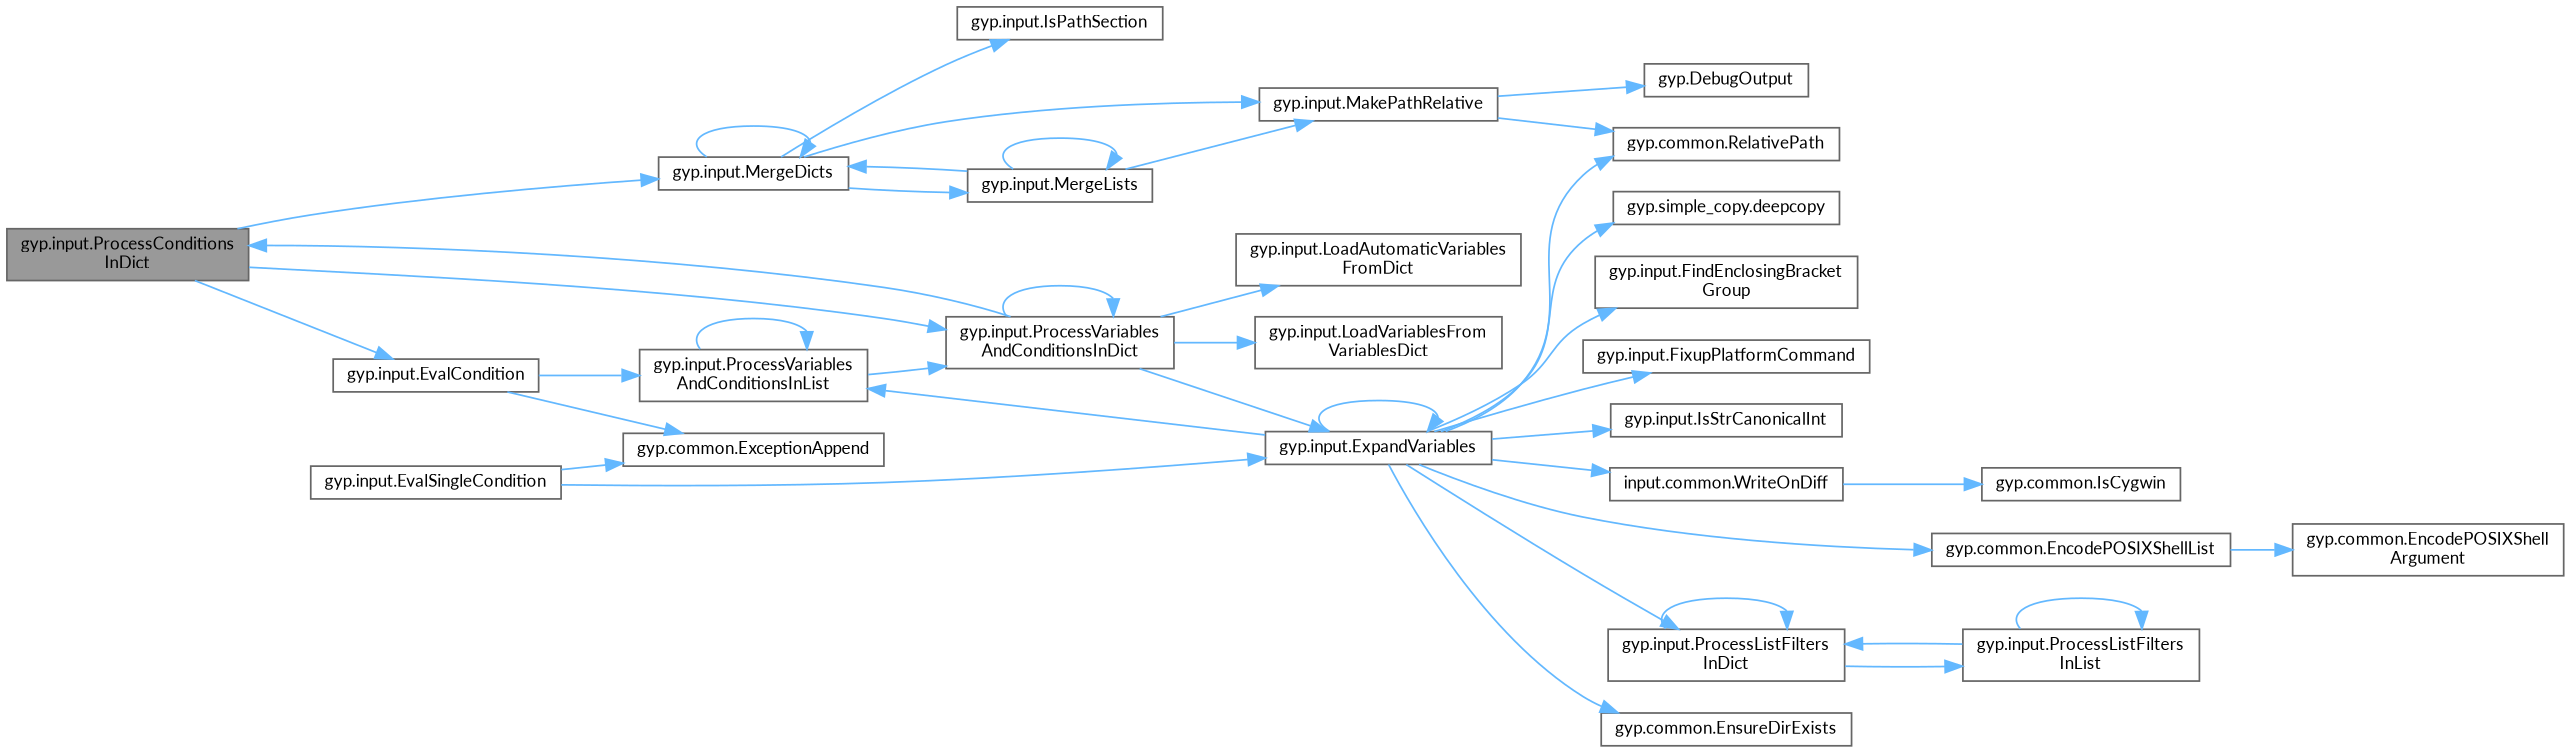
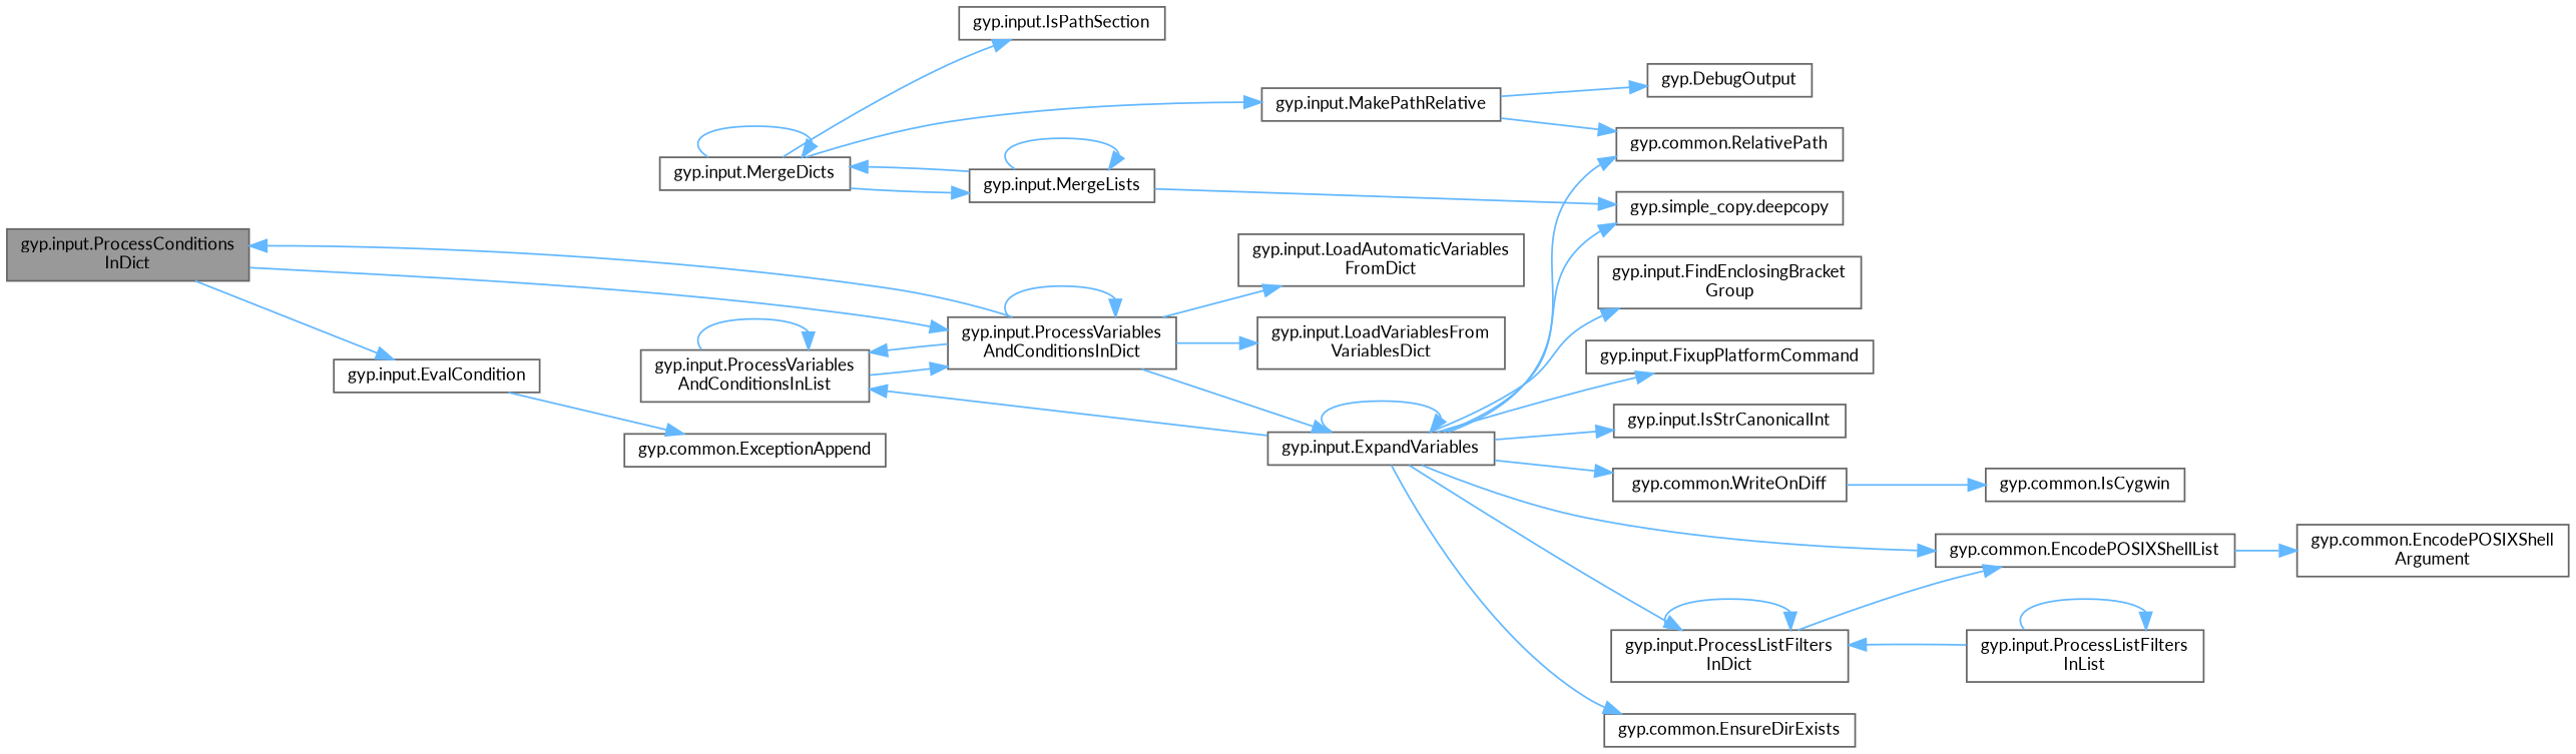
  digraph {
    fontname=Lato
    rankdir=LR
    node [color=grey40 fillcolor=white fontname=Lato fontsize=10 shape=box style=filled]
    edge [color=steelblue1 fontname=Lato fontsize=10 labelfontname=Helvetica labelfontsize=10 style=solid]
    n1 [color=gray40 fillcolor=grey60 fontcolor=black height=0.2 label="gyp.input.ProcessConditions\lInDict" width=0.4]
    n2 [height=0.2 label="gyp.input.EvalCondition" width=0.4]
    n3 [height=0.2 label="gyp.input.ProcessVariables\lAndConditionsInDict" width=0.4]
    n4 [height=0.2 label="gyp.input.MergeDicts" width=0.4]
    n5 [height=0.2 label="gyp.common.ExceptionAppend" width=0.4]
    n6 [height=0.2 label="gyp.input.ExpandVariables" width=0.4]
    n7 [height=0.2 label="gyp.input.ProcessVariables\lAndConditionsInList" width=0.4]
    n8 [height=0.2 label="gyp.input.LoadAutomaticVariables\lFromDict" width=0.4]
    n9 [height=0.2 label="gyp.input.LoadVariablesFrom\lVariablesDict" width=0.4]
    n10 [height=0.2 label="gyp.input.IsPathSection" width=0.4]
    n11 [height=0.2 label="gyp.input.MakePathRelative" width=0.4]
    n12 [height=0.2 label="gyp.input.MergeLists" width=0.4]
-   n13 [height=0.2 label="gyp.input.EvalSingleCondition" width=0.4]
    n14 [height=0.2 label="gyp.simple_copy.deepcopy" width=0.4]
    n15 [height=0.2 label="gyp.common.EncodePOSIXShellList" width=0.4]
    n16 [height=0.2 label="gyp.common.EnsureDirExists" width=0.4]
    n17 [height=0.2 label="gyp.input.FindEnclosingBracket\lGroup" width=0.4]
    n18 [height=0.2 label="gyp.input.FixupPlatformCommand" width=0.4]
    n19 [height=0.2 label="gyp.input.IsStrCanonicalInt" width=0.4]
    n20 [height=0.2 label="gyp.input.ProcessListFilters\lInDict" width=0.4]
    n21 [height=0.2 label="gyp.common.RelativePath" width=0.4]
-   n22 [height=0.2 label="input.common.WriteOnDiff" width=0.4]
+   n22 [height=0.2 label="gyp.common.WriteOnDiff" width=0.4]
    n23 [height=0.2 label="gyp.DebugOutput" width=0.4]
    n24 [height=0.2 label="gyp.common.EncodePOSIXShell\lArgument" width=0.4]
    n25 [height=0.2 label="gyp.input.ProcessListFilters\lInList" width=0.4]
    n26 [height=0.2 label="gyp.common.IsCygwin" width=0.4]
    n1 -> n2
    n1 -> n3
-   n1 -> n4
    n2 -> n5
    n3 -> n1
    n3 -> n3
    n3 -> n6
-   n2 -> n7
+   n3 -> n7
    n3 -> n8
    n3 -> n9
    n4 -> n4
    n4 -> n10
    n4 -> n11
    n4 -> n12
    n6 -> n6
    n6 -> n7
    n6 -> n14
    n6 -> n15
    n6 -> n16
    n6 -> n17
    n6 -> n18
    n6 -> n19
    n6 -> n20
    n6 -> n21
    n6 -> n22
    n7 -> n3
    n7 -> n7
    n11 -> n21
    n11 -> n23
    n12 -> n4
-   n12 -> n11
+   n12 -> n14
    n12 -> n12
-   n13 -> n5
-   n13 -> n6
    n15 -> n24
    n20 -> n20
-   n20 -> n25
+   n20 -> n15
    n22 -> n26
    n25 -> n20
    n25 -> n25
  }
